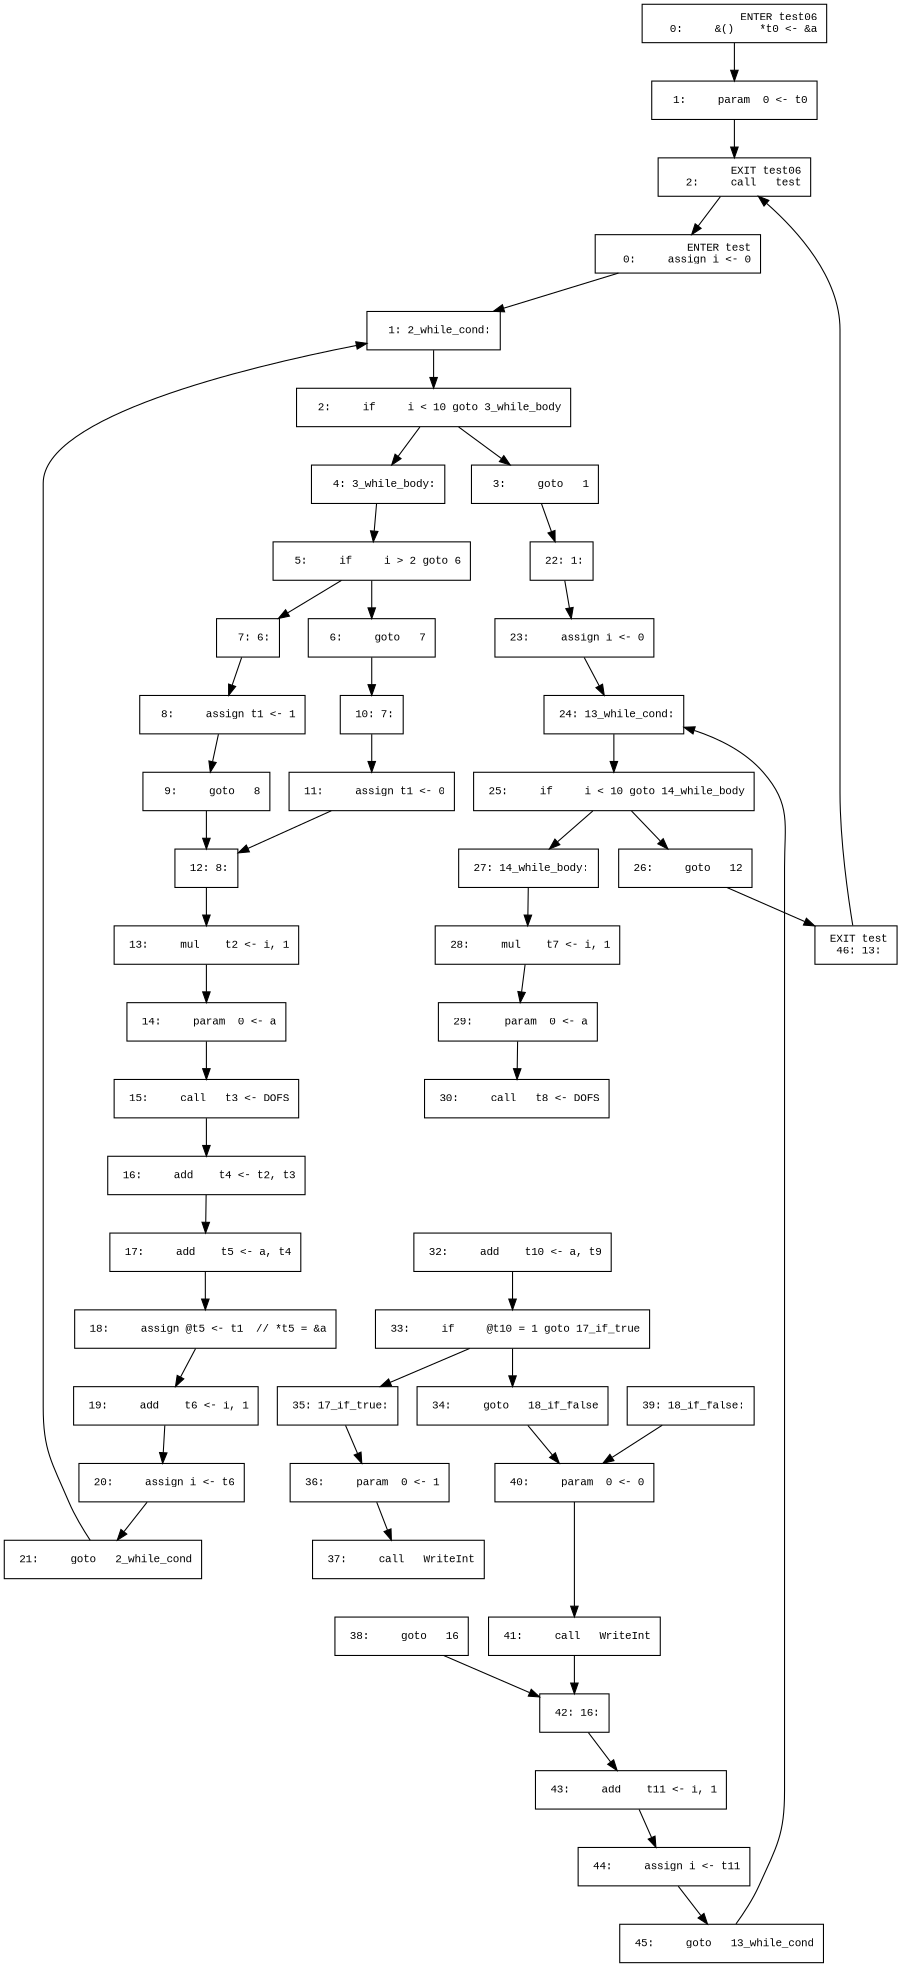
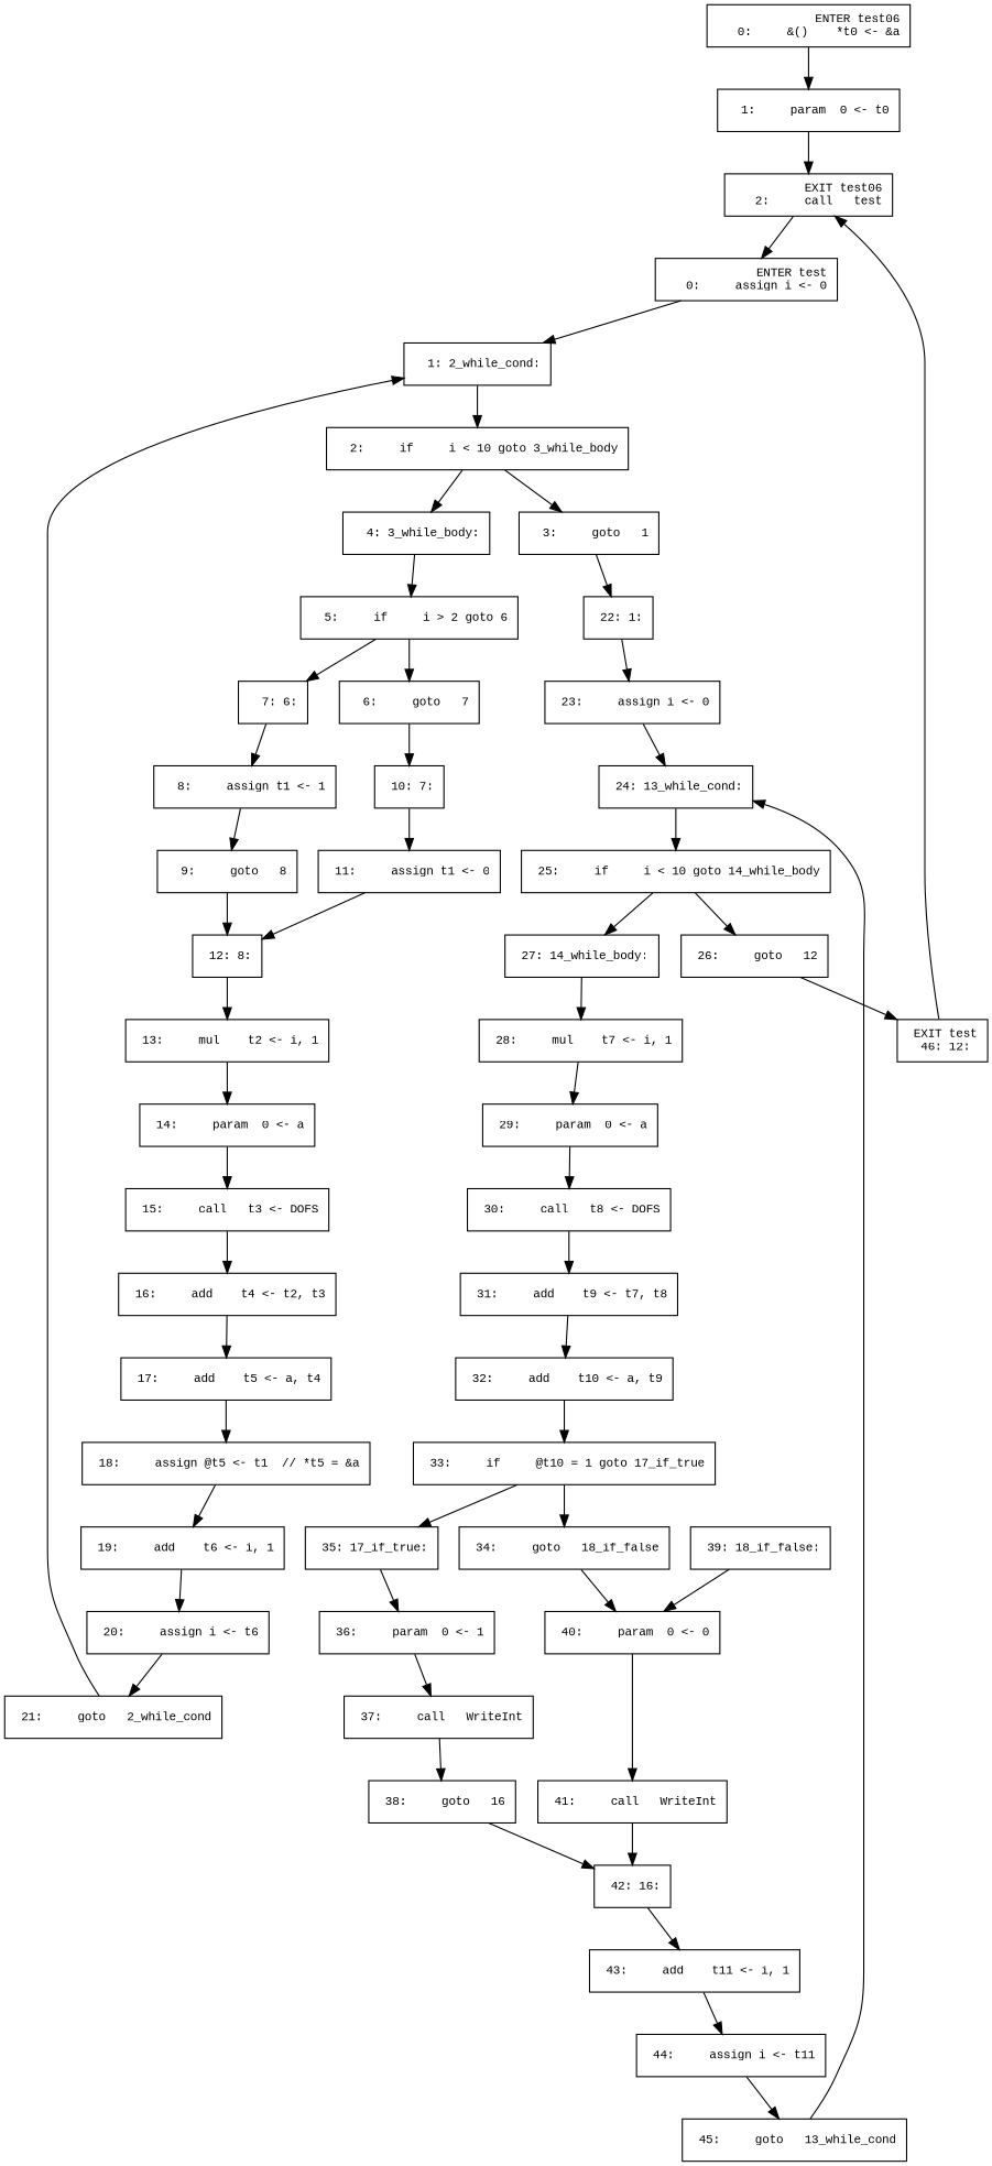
  digraph {
    fontname="Times New Roman"
    fontsize=10
    node [fontname="Courier New" fontsize=10 shape=box]
    edge [fontname="Times New Roman" fontsize=10]
    n1 [label=" ENTER test06\r   0:     &()    *t0 <- &a\l"]
    n2 [label="  1:     param  0 <- t0\l"]
    n3 [label=" EXIT test06\r   2:     call   test\l"]
    n4 [label=" ENTER test\r   0:     assign i <- 0\l"]
    n5 [label="  1: 2_while_cond:\l"]
    n6 [label="  2:     if     i < 10 goto 3_while_body\l"]
    n7 [label="  4: 3_while_body:\l"]
    n8 [label="  3:     goto   1\l"]
    n9 [label="  5:     if     i > 2 goto 6\l"]
    n10 [label=" 22: 1:\l"]
    n11 [label="  7: 6:\l"]
    n12 [label="  6:     goto   7\l"]
    n13 [label=" 23:     assign i <- 0\l"]
    n14 [label=" 24: 13_while_cond:\l"]
    n15 [label="  8:     assign t1 <- 1\l"]
    n16 [label=" 10: 7:\l"]
    n17 [label="  9:     goto   8\l"]
    n18 [label=" 11:     assign t1 <- 0\l"]
    n19 [label=" 12: 8:\l"]
    n20 [label=" 13:     mul    t2 <- i, 1\l"]
    n21 [label=" 14:     param  0 <- a\l"]
    n22 [label=" 15:     call   t3 <- DOFS\l"]
    n23 [label=" 16:     add    t4 <- t2, t3\l"]
    n24 [label=" 17:     add    t5 <- a, t4\l"]
    n25 [label=" 18:     assign @t5 <- t1  // *t5 = &a\l"]
    n26 [label=" 19:     add    t6 <- i, 1\l"]
    n27 [label=" 20:     assign i <- t6\l"]
    n28 [label=" 21:     goto   2_while_cond\l"]
    n29 [label=" 25:     if     i < 10 goto 14_while_body\l"]
    n30 [label=" 27: 14_while_body:\l"]
    n31 [label=" 26:     goto   12\l"]
    n32 [label=" 28:     mul    t7 <- i, 1\l"]
-   n33 [label=" EXIT test\r  46: 13:\l"]
+   n33 [label=" EXIT test\r  46: 12:\l"]
    n34 [label=" 29:     param  0 <- a\l"]
    n35 [label=" 30:     call   t8 <- DOFS\l"]
+   n36 [label=" 31:     add    t9 <- t7, t8\l"]
    n37 [label=" 32:     add    t10 <- a, t9\l"]
    n38 [label=" 33:     if     @t10 = 1 goto 17_if_true\l"]
    n39 [label=" 35: 17_if_true:\l"]
    n40 [label=" 34:     goto   18_if_false\l"]
    n41 [label=" 36:     param  0 <- 1\l"]
    n42 [label=" 40:     param  0 <- 0\l"]
    n43 [label=" 37:     call   WriteInt\l"]
    n44 [label=" 39: 18_if_false:\l"]
    n45 [label=" 41:     call   WriteInt\l"]
    n46 [label=" 38:     goto   16\l"]
    n47 [label=" 42: 16:\l"]
    n48 [label=" 43:     add    t11 <- i, 1\l"]
    n49 [label=" 44:     assign i <- t11\l"]
    n50 [label=" 45:     goto   13_while_cond\l"]
    n1 -> n2
    n2 -> n3
    n3 -> n4
    n4 -> n5
    n5 -> n6
    n6 -> n7
    n6 -> n8
    n7 -> n9
    n8 -> n10
    n9 -> n11
    n9 -> n12
    n10 -> n13
    n11 -> n15
    n12 -> n16
    n13 -> n14
    n14 -> n29
    n15 -> n17
    n16 -> n18
    n17 -> n19
    n18 -> n19
    n19 -> n20
    n20 -> n21
    n21 -> n22
    n22 -> n23
    n23 -> n24
    n24 -> n25
    n25 -> n26
    n26 -> n27
    n27 -> n28
    n28 -> n5
    n29 -> n30
    n29 -> n31
    n30 -> n32
    n31 -> n33
    n32 -> n34
    n33 -> n3
    n34 -> n35
+   n35 -> n36
+   n36 -> n37
    n37 -> n38
    n38 -> n39
    n38 -> n40
    n39 -> n41
    n40 -> n42
    n41 -> n43
    n42 -> n45
+   n43 -> n46
    n44 -> n42
    n45 -> n47
    n46 -> n47
    n47 -> n48
    n48 -> n49
    n49 -> n50
    n50 -> n14
  }
